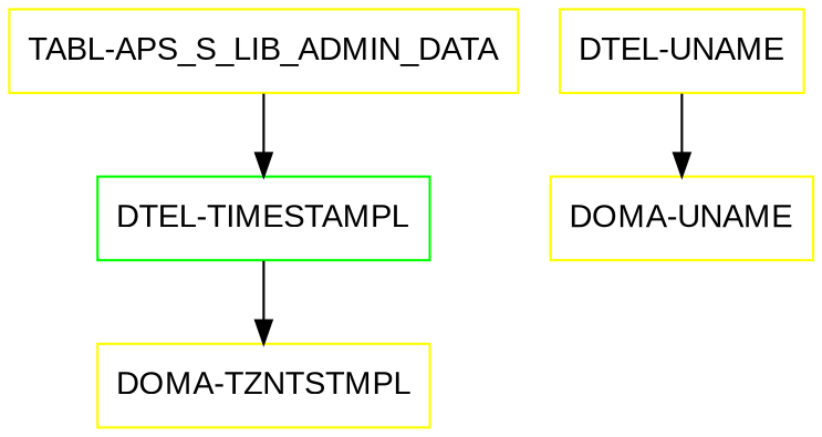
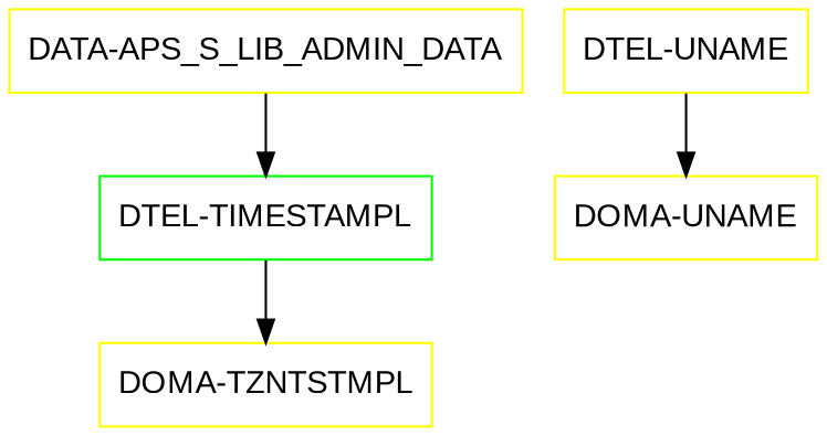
  digraph {
    fontname="Liberation Sans"
    node [color=yellow fontname="Liberation Sans" shape=box]
    edge [fontname="Liberation Sans"]
    "DTEL-TIMESTAMPL" [color=green]
-   "TABL-APS_S_LIB_ADMIN_DATA"
+   "TABL-APS_S_LIB_ADMIN_DATA" [label="DATA-APS_S_LIB_ADMIN_DATA"]
    "DTEL-UNAME"
    "DOMA-UNAME"
    "DOMA-TZNTSTMPL"
    "DTEL-TIMESTAMPL" -> "DOMA-TZNTSTMPL"
    "TABL-APS_S_LIB_ADMIN_DATA" -> "DTEL-TIMESTAMPL"
    "DTEL-UNAME" -> "DOMA-UNAME"
  }
